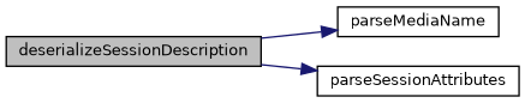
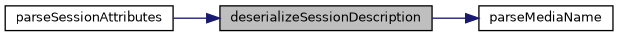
  digraph {
    rankdir=LR
    node [color=black fillcolor=white fontname=Helvetica fontsize=10 shape=record style=filled]
    edge [color=midnightblue fontname=Helvetica fontsize=10 labelfontname=Helvetica labelfontsize=10 style=solid]
    n1 [fillcolor=grey75 fontcolor=black height=0.2 label=deserializeSessionDescription width=0.4]
    n2 [height=0.2 label=parseMediaName width=0.4]
    n3 [height=0.2 label=parseSessionAttributes width=0.4]
    n1 -> n2
-   n1 -> n3
+   n3 -> n1
  }
